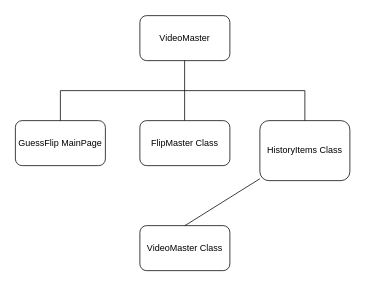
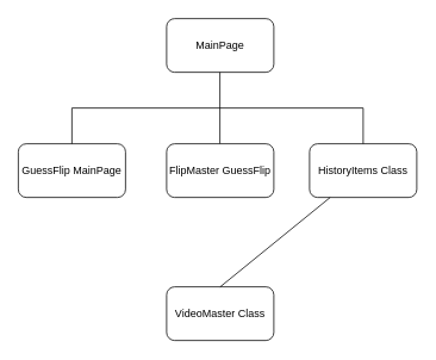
  <mxCell id="0" />
  <mxCell id="1" parent="0" />
- <mxCell id="2" value="VideoMaster" style="rounded=1;whiteSpace=wrap;html=1;" vertex="1" parent="1"><mxGeometry x="186" y="20" width="120" height="60" as="geometry" /></mxCell>
+ <mxCell id="2" value="MainPage" style="rounded=1;whiteSpace=wrap;html=1;" vertex="1" parent="1"><mxGeometry x="186" y="20" width="120" height="60" as="geometry" /></mxCell>
  <mxCell id="3" value="GuessFlip MainPage" style="rounded=1;whiteSpace=wrap;html=1;" vertex="1" parent="1"><mxGeometry x="20" y="160" width="120" height="60" as="geometry" /></mxCell>
  <mxCell id="4" value="" style="endArrow=none;html=1;rounded=0;entryX=0.5;entryY=1;entryDx=0;entryDy=0;exitX=0.5;exitY=0;exitDx=0;exitDy=0;" edge="1" parent="1"><mxGeometry width="50" height="50" relative="1" as="geometry"><mxPoint x="245.66" y="160" as="sourcePoint" /><mxPoint x="245.66" y="80" as="targetPoint" /></mxGeometry></mxCell>
- <mxCell id="5" value="FlipMaster Class" style="rounded=1;whiteSpace=wrap;html=1;" vertex="1" parent="1"><mxGeometry x="186" y="160" width="120" height="60" as="geometry" /></mxCell>
- <mxCell id="6" value="HistoryItems Class" style="rounded=1;whiteSpace=wrap;html=1;" vertex="1" parent="1"><mxGeometry x="346" y="160" width="120" height="80" as="geometry" /></mxCell>
- <mxCell id="7" value="VideoMaster Class" style="rounded=1;whiteSpace=wrap;html=1;" vertex="1" parent="1"><mxGeometry x="186" y="300" width="120" height="60" as="geometry" /></mxCell>
+ <mxCell id="5" value="FlipMaster GuessFlip" style="rounded=1;whiteSpace=wrap;html=1;" vertex="1" parent="1"><mxGeometry x="186" y="160" width="120" height="60" as="geometry" /></mxCell>
+ <mxCell id="6" value="HistoryItems Class" style="rounded=1;whiteSpace=wrap;html=1;" vertex="1" parent="1"><mxGeometry x="346" y="160" width="120" height="60" as="geometry" /></mxCell>
+ <mxCell id="7" value="VideoMaster Class" style="rounded=1;whiteSpace=wrap;html=1;" vertex="1" parent="1"><mxGeometry x="186" y="320" width="120" height="60" as="geometry" /></mxCell>
  <mxCell id="8" value="" style="endArrow=none;html=1;rounded=0;exitX=0.5;exitY=0;exitDx=0;exitDy=0;" edge="1" parent="1" source="7" target="6"><mxGeometry width="50" height="50" relative="1" as="geometry"><mxPoint x="256" y="300" as="sourcePoint" /><mxPoint x="256" y="240" as="targetPoint" /></mxGeometry></mxCell>
  <mxCell id="9" value="" style="endArrow=none;html=1;rounded=0;entryX=0.5;entryY=0;entryDx=0;entryDy=0;" edge="1" parent="1" target="6"><mxGeometry width="50" height="50" relative="1" as="geometry"><mxPoint x="246" y="120" as="sourcePoint" /><mxPoint x="412" y="160" as="targetPoint" /><Array as="points"><mxPoint x="406" y="120" /></Array></mxGeometry></mxCell>
  <mxCell id="10" value="" style="endArrow=none;html=1;rounded=0;entryX=0.5;entryY=0;entryDx=0;entryDy=0;" edge="1" parent="1" target="3"><mxGeometry width="50" height="50" relative="1" as="geometry"><mxPoint x="246" y="120" as="sourcePoint" /><mxPoint x="196" y="150" as="targetPoint" /><Array as="points"><mxPoint x="80" y="120" /></Array></mxGeometry></mxCell>
